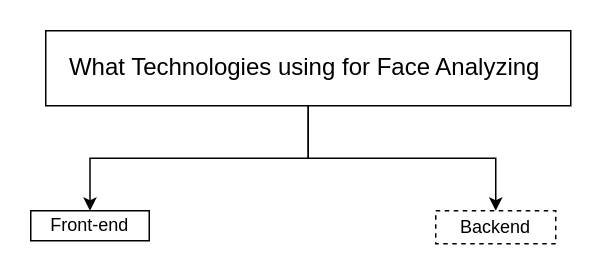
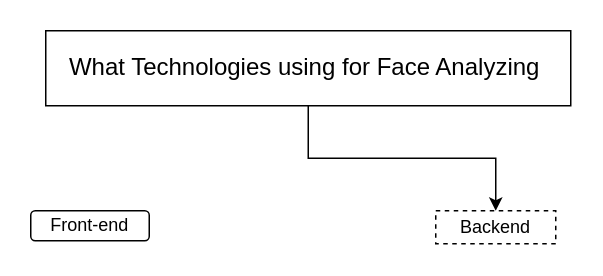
  <mxCell id="0" />
  <mxCell id="1" parent="0" />
- <mxCell id="2" value="" style="edgeStyle=orthogonalEdgeStyle;rounded=0;orthogonalLoop=1;jettySize=auto;html=1;entryX=0.5;entryY=0;entryDx=0;entryDy=0;" edge="1" parent="1" source="4" target="5"><mxGeometry relative="1" as="geometry"><mxPoint x="205" y="145" as="targetPoint" /></mxGeometry></mxCell>
  <mxCell id="3" style="edgeStyle=orthogonalEdgeStyle;rounded=0;orthogonalLoop=1;jettySize=auto;html=1;exitX=0.5;exitY=1;exitDx=0;exitDy=0;" edge="1" parent="1" source="4" target="6"><mxGeometry relative="1" as="geometry" /></mxCell>
  <mxCell id="4" value="&lt;p style=&quot;line-height: 60%;&quot;&gt;&lt;font style=&quot;font-size: 16px;&quot;&gt;What Technologies using for Face Analyzing&amp;nbsp;&lt;/font&gt;&lt;/p&gt;" style="rounded=0;whiteSpace=wrap;html=1;" vertex="1" parent="1"><mxGeometry x="30" y="20" width="350" height="50" as="geometry" /></mxCell>
- <mxCell id="5" value="Front-end" style="rounded=0;whiteSpace=wrap;html=1;" vertex="1" parent="1"><mxGeometry x="20" y="140" width="79" height="20" as="geometry" /></mxCell>
+ <mxCell id="5" value="Front-end" style="whiteSpace=wrap;html=1;rounded=1;" vertex="1" parent="1"><mxGeometry x="20" y="140" width="79" height="20" as="geometry" /></mxCell>
  <mxCell id="6" value="Backend" style="rounded=0;whiteSpace=wrap;html=1;dashed=1;" vertex="1" parent="1"><mxGeometry x="290" y="140" width="80" height="22" as="geometry" /></mxCell>
